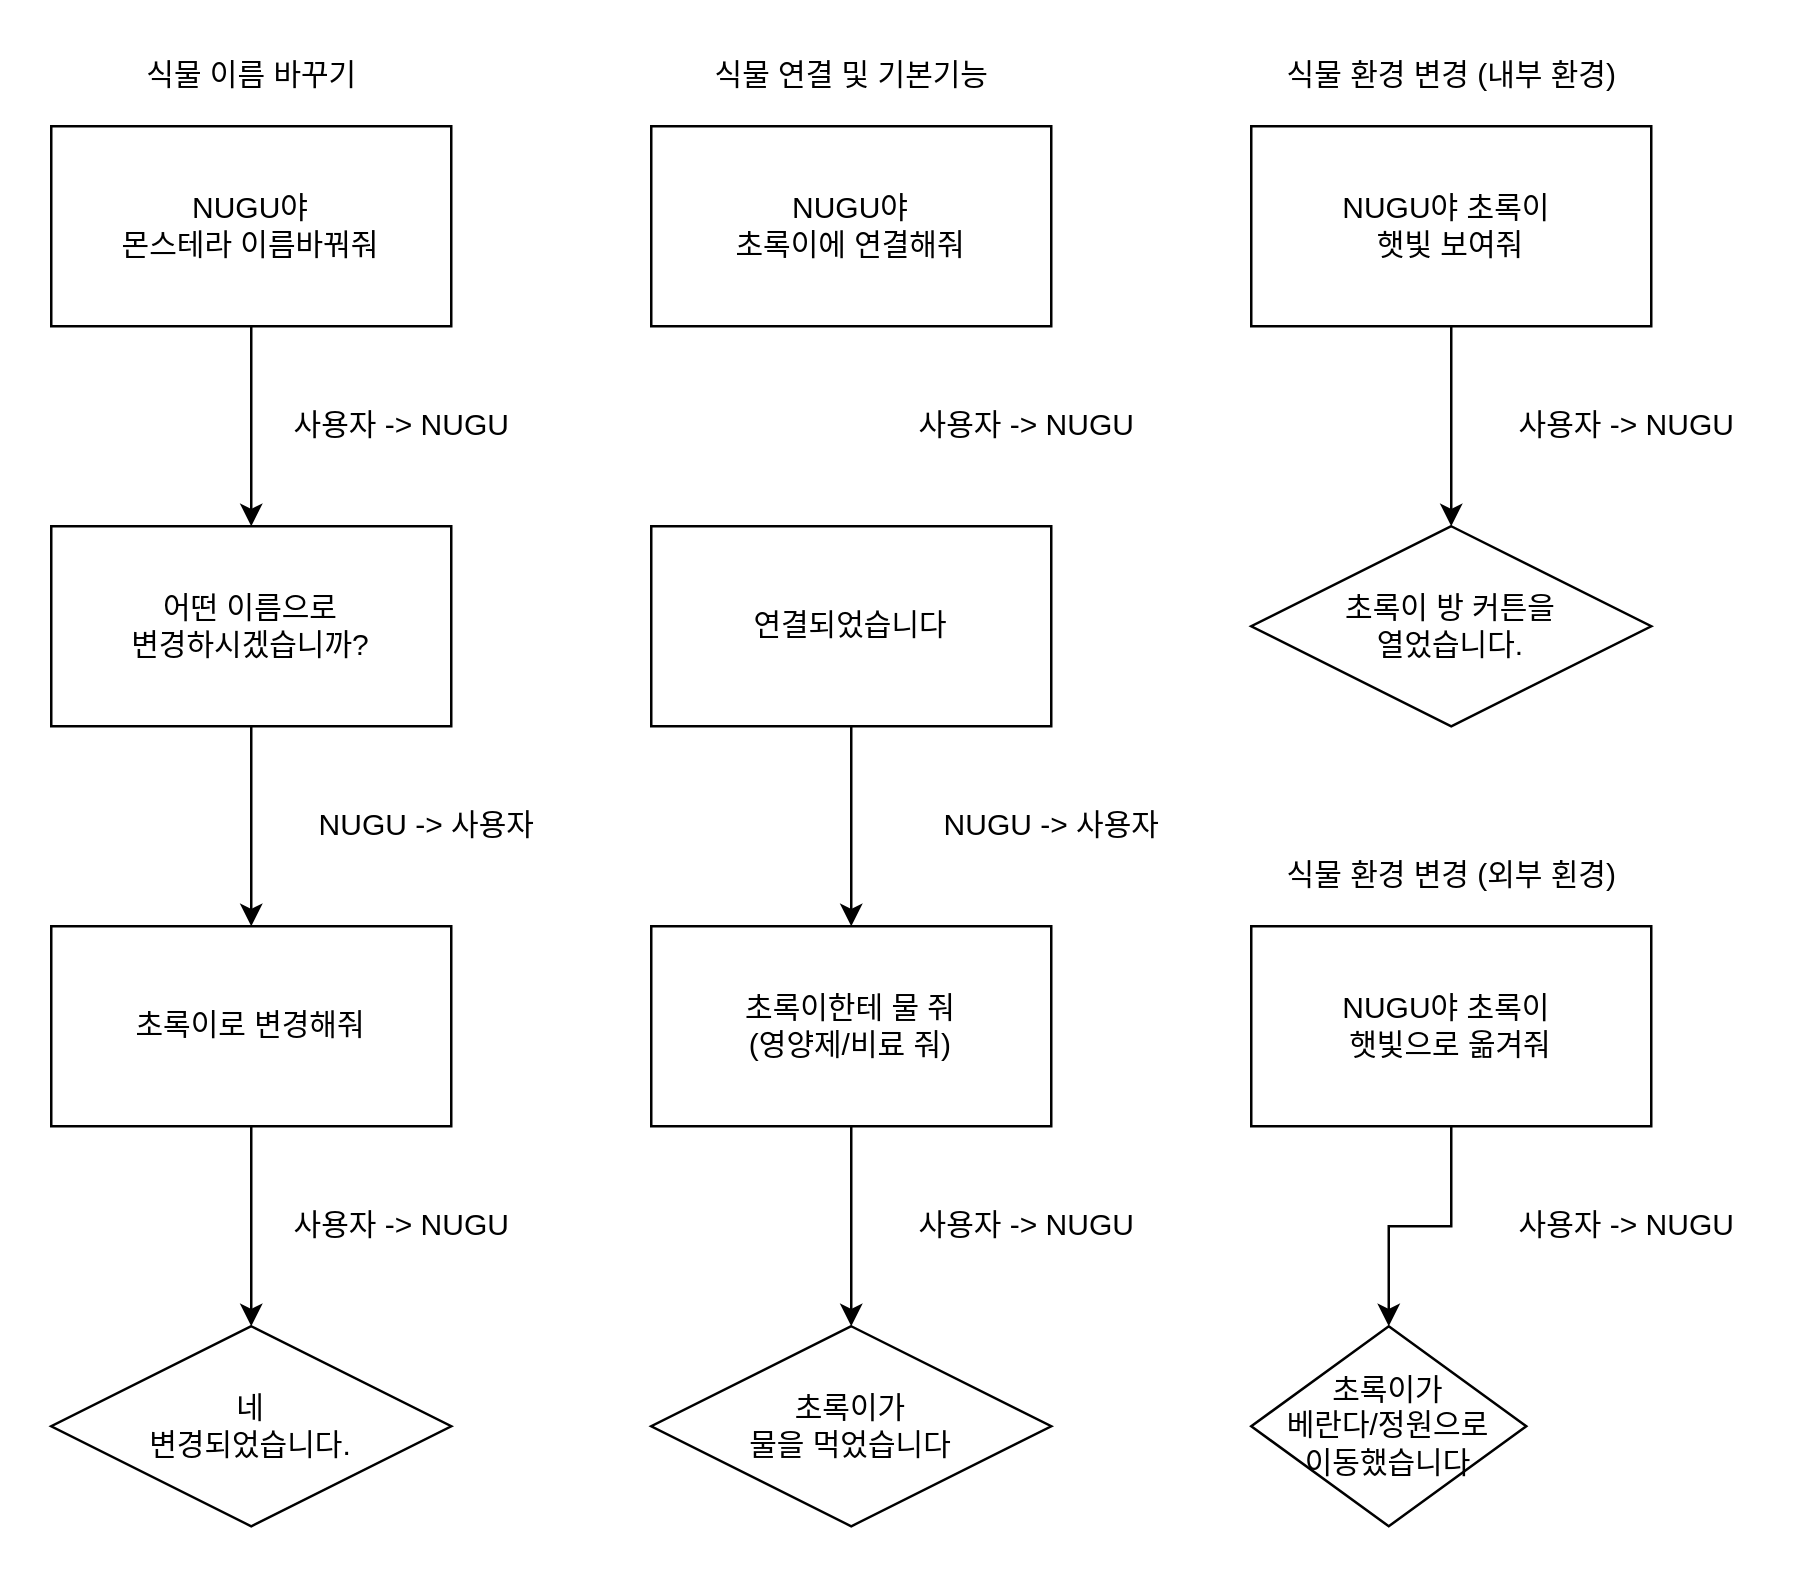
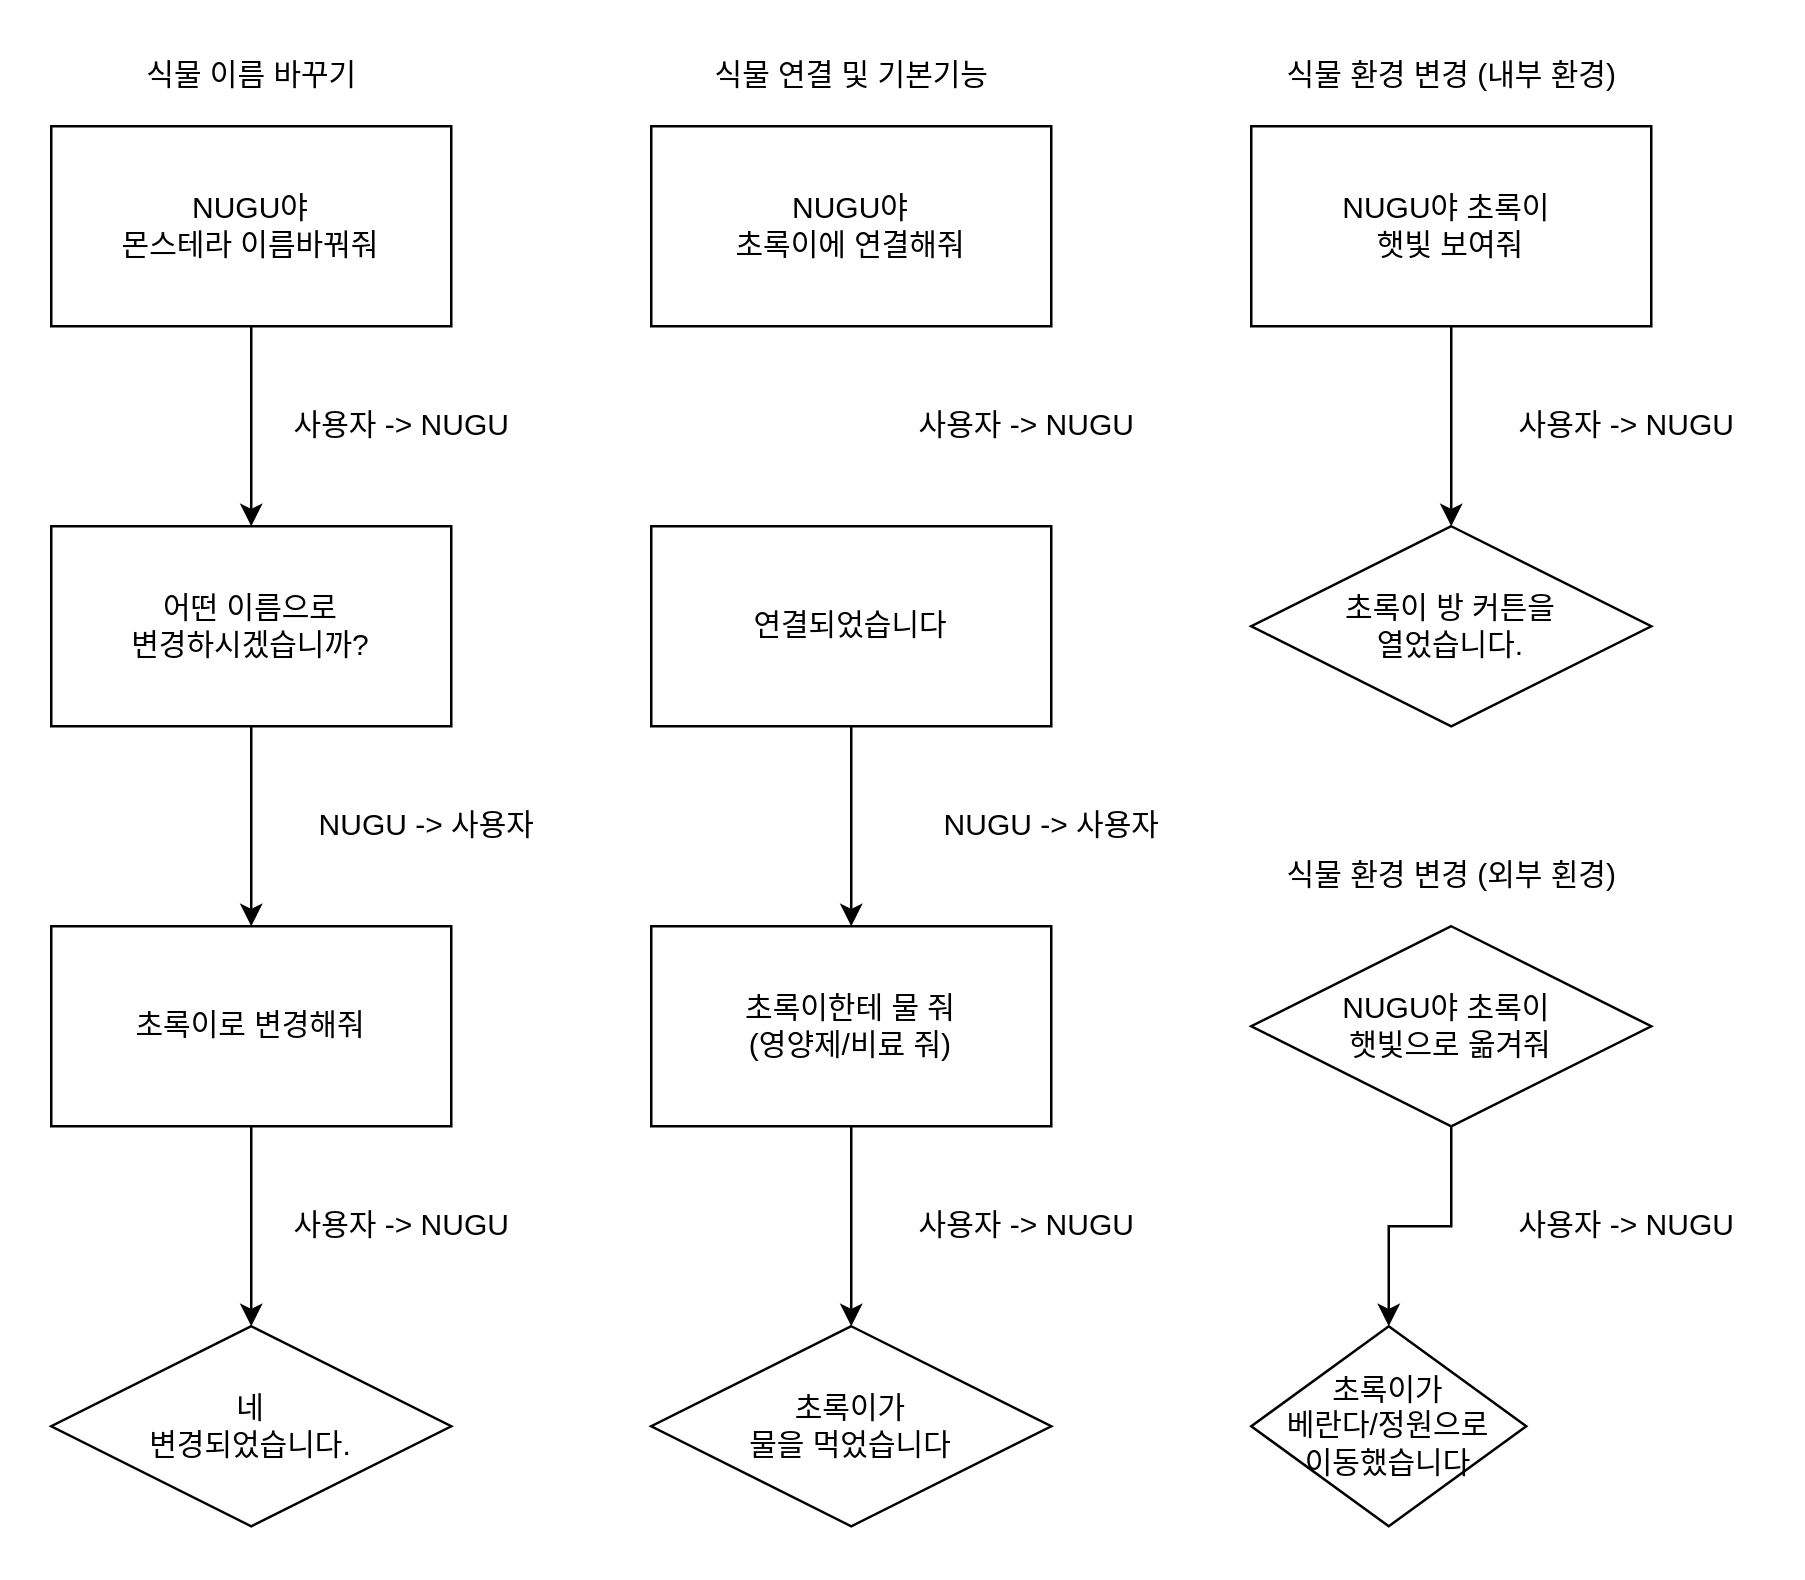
  <mxCell id="0" />
  <mxCell id="1" parent="0" />
  <mxCell id="2" value="NUGU야&lt;br&gt;초록이에 연결해줘" style="rounded=1;whiteSpace=wrap;html=1;arcSize=0;" parent="1" vertex="1"><mxGeometry x="260" y="50" width="160" height="80" as="geometry" /></mxCell>
  <mxCell id="3" value="" style="edgeStyle=orthogonalEdgeStyle;rounded=0;orthogonalLoop=1;jettySize=auto;html=1;" parent="1" source="4" target="6" edge="1"><mxGeometry relative="1" as="geometry" /></mxCell>
  <mxCell id="4" value="연결되었습니다" style="rounded=0;whiteSpace=wrap;html=1;" parent="1" vertex="1"><mxGeometry x="260" y="210" width="160" height="80" as="geometry" /></mxCell>
  <mxCell id="5" value="" style="edgeStyle=orthogonalEdgeStyle;rounded=0;orthogonalLoop=1;jettySize=auto;html=1;" parent="1" source="6" edge="1"><mxGeometry relative="1" as="geometry"><mxPoint x="340" y="530" as="targetPoint" /></mxGeometry></mxCell>
  <mxCell id="6" value="초록이한테 물 줘&lt;br&gt;(영양제/비료 줘)" style="rounded=0;whiteSpace=wrap;html=1;" parent="1" vertex="1"><mxGeometry x="260" y="370" width="160" height="80" as="geometry" /></mxCell>
  <mxCell id="7" value="" style="edgeStyle=orthogonalEdgeStyle;rounded=0;orthogonalLoop=1;jettySize=auto;html=1;" parent="1" source="8" target="11" edge="1"><mxGeometry relative="1" as="geometry" /></mxCell>
  <mxCell id="8" value="NUGU야&lt;br&gt;몬스테라 이름바꿔줘" style="rounded=1;whiteSpace=wrap;html=1;arcSize=0;" parent="1" vertex="1"><mxGeometry x="20" y="50" width="160" height="80" as="geometry" /></mxCell>
  <mxCell id="9" value="네 &lt;br&gt;변경되었습니다." style="rhombus;whiteSpace=wrap;html=1;" parent="1" vertex="1"><mxGeometry x="20" y="530" width="160" height="80" as="geometry" /></mxCell>
  <mxCell id="10" value="" style="edgeStyle=orthogonalEdgeStyle;rounded=0;orthogonalLoop=1;jettySize=auto;html=1;" parent="1" source="11" target="13" edge="1"><mxGeometry relative="1" as="geometry" /></mxCell>
  <mxCell id="11" value="어떤 이름으로 &lt;br&gt;변경하시겠습니까?" style="rounded=0;whiteSpace=wrap;html=1;" parent="1" vertex="1"><mxGeometry x="20" y="210" width="160" height="80" as="geometry" /></mxCell>
  <mxCell id="12" value="" style="edgeStyle=orthogonalEdgeStyle;rounded=0;orthogonalLoop=1;jettySize=auto;html=1;" parent="1" source="13" target="9" edge="1"><mxGeometry relative="1" as="geometry" /></mxCell>
  <mxCell id="13" value="초록이로 변경해줘" style="rounded=0;whiteSpace=wrap;html=1;" parent="1" vertex="1"><mxGeometry x="20" y="370" width="160" height="80" as="geometry" /></mxCell>
  <mxCell id="14" value="" style="edgeStyle=orthogonalEdgeStyle;rounded=0;orthogonalLoop=1;jettySize=auto;html=1;" parent="1" source="15" target="16" edge="1"><mxGeometry relative="1" as="geometry" /></mxCell>
  <mxCell id="15" value="NUGU야 초록이&amp;nbsp;&lt;br&gt;햇빛 보여줘" style="rounded=1;whiteSpace=wrap;html=1;arcSize=0;" parent="1" vertex="1"><mxGeometry x="500" y="50" width="160" height="80" as="geometry" /></mxCell>
  <mxCell id="16" value="초록이 방 커튼을&lt;br&gt;열었습니다." style="rhombus;whiteSpace=wrap;html=1;" parent="1" vertex="1"><mxGeometry x="500" y="210" width="160" height="80" as="geometry" /></mxCell>
  <mxCell id="17" value="" style="edgeStyle=orthogonalEdgeStyle;rounded=0;orthogonalLoop=1;jettySize=auto;html=1;" parent="1" source="18" target="19" edge="1"><mxGeometry relative="1" as="geometry" /></mxCell>
- <mxCell id="18" value="NUGU야 초록이&amp;nbsp;&lt;br&gt;햇빛으로 옮겨줘" style="rounded=1;whiteSpace=wrap;html=1;arcSize=0;" parent="1" vertex="1"><mxGeometry x="500" y="370" width="160" height="80" as="geometry" /></mxCell>
+ <mxCell id="18" value="NUGU야 초록이&amp;nbsp;&lt;br&gt;햇빛으로 옮겨줘" style="rhombus;whiteSpace=wrap;html=1;arcSize=0;" parent="1" vertex="1"><mxGeometry x="500" y="370" width="160" height="80" as="geometry" /></mxCell>
  <mxCell id="19" value="초록이가&lt;br&gt;베란다/정원으로&lt;br&gt;이동했습니다" style="rhombus;whiteSpace=wrap;html=1;" parent="1" vertex="1"><mxGeometry x="500" y="530" width="110" height="80" as="geometry" /></mxCell>
  <mxCell id="20" value="사용자 -&amp;gt; NUGU" style="text;html=1;resizable=0;autosize=1;align=center;verticalAlign=middle;points=[];fillColor=none;strokeColor=none;rounded=0;" vertex="1" parent="1"><mxGeometry x="110" y="480" width="100" height="20" as="geometry" /></mxCell>
  <mxCell id="21" value="사용자 -&amp;gt; NUGU" style="text;html=1;resizable=0;autosize=1;align=center;verticalAlign=middle;points=[];fillColor=none;strokeColor=none;rounded=0;" vertex="1" parent="1"><mxGeometry x="110" y="160" width="100" height="20" as="geometry" /></mxCell>
  <mxCell id="22" value="NUGU -&amp;gt; 사용자" style="text;html=1;resizable=0;autosize=1;align=center;verticalAlign=middle;points=[];fillColor=none;strokeColor=none;rounded=0;" vertex="1" parent="1"><mxGeometry x="120" y="320" width="100" height="20" as="geometry" /></mxCell>
  <mxCell id="23" value="사용자 -&amp;gt; NUGU" style="text;html=1;resizable=0;autosize=1;align=center;verticalAlign=middle;points=[];fillColor=none;strokeColor=none;rounded=0;" vertex="1" parent="1"><mxGeometry x="360" y="480" width="100" height="20" as="geometry" /></mxCell>
  <mxCell id="24" value="사용자 -&amp;gt; NUGU" style="text;html=1;resizable=0;autosize=1;align=center;verticalAlign=middle;points=[];fillColor=none;strokeColor=none;rounded=0;" vertex="1" parent="1"><mxGeometry x="360" y="160" width="100" height="20" as="geometry" /></mxCell>
  <mxCell id="25" value="NUGU -&amp;gt; 사용자" style="text;html=1;resizable=0;autosize=1;align=center;verticalAlign=middle;points=[];fillColor=none;strokeColor=none;rounded=0;" vertex="1" parent="1"><mxGeometry x="370" y="320" width="100" height="20" as="geometry" /></mxCell>
  <mxCell id="26" value="초록이가 &lt;br&gt;물을 먹었습니다" style="rhombus;whiteSpace=wrap;html=1;" vertex="1" parent="1"><mxGeometry x="260" y="530" width="160" height="80" as="geometry" /></mxCell>
  <mxCell id="27" value="사용자 -&amp;gt; NUGU" style="text;html=1;resizable=0;autosize=1;align=center;verticalAlign=middle;points=[];fillColor=none;strokeColor=none;rounded=0;" vertex="1" parent="1"><mxGeometry x="600" y="160" width="100" height="20" as="geometry" /></mxCell>
  <mxCell id="28" value="사용자 -&amp;gt; NUGU" style="text;html=1;resizable=0;autosize=1;align=center;verticalAlign=middle;points=[];fillColor=none;strokeColor=none;rounded=0;" vertex="1" parent="1"><mxGeometry x="600" y="480" width="100" height="20" as="geometry" /></mxCell>
  <mxCell id="29" value="식물 이름 바꾸기" style="text;html=1;resizable=0;autosize=1;align=center;verticalAlign=middle;points=[];fillColor=none;strokeColor=none;rounded=0;" vertex="1" parent="1"><mxGeometry x="45" y="20" width="110" height="20" as="geometry" /></mxCell>
  <mxCell id="30" value="식물 연결 및 기본기능" style="text;html=1;resizable=0;autosize=1;align=center;verticalAlign=middle;points=[];fillColor=none;strokeColor=none;rounded=0;" vertex="1" parent="1"><mxGeometry x="275" y="20" width="130" height="20" as="geometry" /></mxCell>
  <mxCell id="31" value="식물 환경 변경 (내부 환경)" style="text;html=1;resizable=0;autosize=1;align=center;verticalAlign=middle;points=[];fillColor=none;strokeColor=none;rounded=0;" vertex="1" parent="1"><mxGeometry x="500" y="20" width="160" height="20" as="geometry" /></mxCell>
  <mxCell id="32" value="식물 환경 변경 (외부 횐경)" style="text;html=1;resizable=0;autosize=1;align=center;verticalAlign=middle;points=[];fillColor=none;strokeColor=none;rounded=0;" vertex="1" parent="1"><mxGeometry x="500" y="340" width="160" height="20" as="geometry" /></mxCell>
